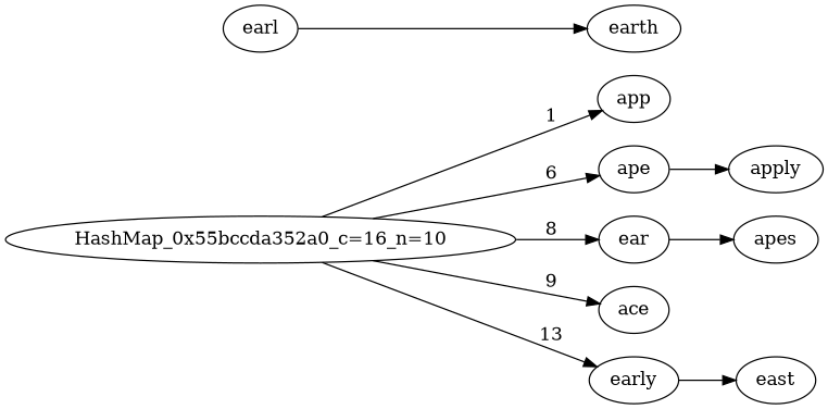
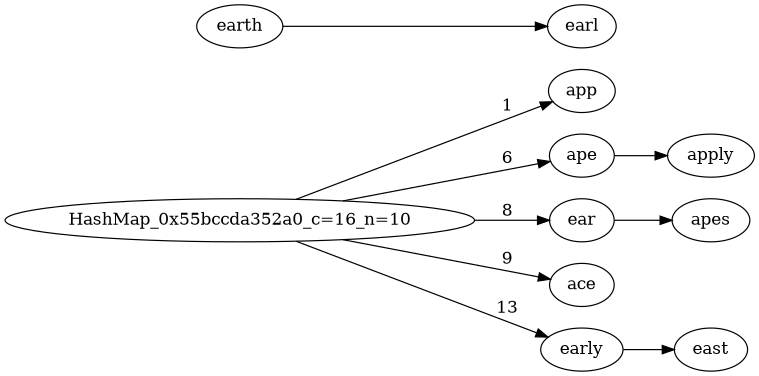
  digraph {
    fontname="DejaVu Serif"
    rankdir=LR
    node [fontname="DejaVu Serif"]
    edge [fontname="DejaVu Serif"]
    "HashMap_0x55bccda352a0_c=16_n=10"
    app
    ape
    ear
    ace
    early
    earl
    earth
    apply
    apes
    east
    "HashMap_0x55bccda352a0_c=16_n=10" -> app [label=1]
    "HashMap_0x55bccda352a0_c=16_n=10" -> ape [label=6]
    "HashMap_0x55bccda352a0_c=16_n=10" -> ear [label=8]
    "HashMap_0x55bccda352a0_c=16_n=10" -> ace [label=9]
    "HashMap_0x55bccda352a0_c=16_n=10" -> early [label=13]
    ape -> apply
    ear -> apes
    early -> east
-   earl -> earth
+   earth -> earl
  }
